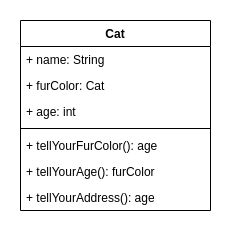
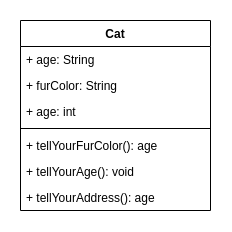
  <mxCell id="0" />
  <mxCell id="1" parent="0" />
  <mxCell id="2" value="Cat" style="swimlane;fontStyle=1;align=center;verticalAlign=top;childLayout=stackLayout;horizontal=1;startSize=26;horizontalStack=0;resizeParent=1;resizeParentMax=0;resizeLast=0;collapsible=1;marginBottom=0;" parent="1" vertex="1"><mxGeometry x="20" y="20" width="190" height="190" as="geometry"><mxRectangle x="230" y="660" width="100" height="26" as="alternateBounds" /></mxGeometry></mxCell>
- <mxCell id="3" value="+ name: String" style="text;strokeColor=none;fillColor=none;align=left;verticalAlign=top;spacingLeft=4;spacingRight=4;overflow=hidden;rotatable=0;points=[[0,0.5],[1,0.5]];portConstraint=eastwest;" parent="2" vertex="1"><mxGeometry y="26" width="190" height="26" as="geometry" /></mxCell>
- <mxCell id="4" value="+ furColor: Cat" style="text;strokeColor=none;fillColor=none;align=left;verticalAlign=top;spacingLeft=4;spacingRight=4;overflow=hidden;rotatable=0;points=[[0,0.5],[1,0.5]];portConstraint=eastwest;" parent="2" vertex="1"><mxGeometry y="52" width="190" height="26" as="geometry" /></mxCell>
+ <mxCell id="3" value="+ age: String" style="text;strokeColor=none;fillColor=none;align=left;verticalAlign=top;spacingLeft=4;spacingRight=4;overflow=hidden;rotatable=0;points=[[0,0.5],[1,0.5]];portConstraint=eastwest;" parent="2" vertex="1"><mxGeometry y="26" width="190" height="26" as="geometry" /></mxCell>
+ <mxCell id="4" value="+ furColor: String" style="text;strokeColor=none;fillColor=none;align=left;verticalAlign=top;spacingLeft=4;spacingRight=4;overflow=hidden;rotatable=0;points=[[0,0.5],[1,0.5]];portConstraint=eastwest;" parent="2" vertex="1"><mxGeometry y="52" width="190" height="26" as="geometry" /></mxCell>
  <mxCell id="5" value="+ age: int" style="text;strokeColor=none;fillColor=none;align=left;verticalAlign=top;spacingLeft=4;spacingRight=4;overflow=hidden;rotatable=0;points=[[0,0.5],[1,0.5]];portConstraint=eastwest;" parent="2" vertex="1"><mxGeometry y="78" width="190" height="26" as="geometry" /></mxCell>
  <mxCell id="6" value="" style="line;strokeWidth=1;fillColor=none;align=left;verticalAlign=middle;spacingTop=-1;spacingLeft=3;spacingRight=3;rotatable=0;labelPosition=right;points=[];portConstraint=eastwest;" parent="2" vertex="1"><mxGeometry y="104" width="190" height="8" as="geometry" /></mxCell>
  <mxCell id="7" value="+ tellYourFurColor(): age" style="text;strokeColor=none;fillColor=none;align=left;verticalAlign=top;spacingLeft=4;spacingRight=4;overflow=hidden;rotatable=0;points=[[0,0.5],[1,0.5]];portConstraint=eastwest;" parent="2" vertex="1"><mxGeometry y="112" width="190" height="26" as="geometry" /></mxCell>
- <mxCell id="8" value="+ tellYourAge(): furColor" style="text;strokeColor=none;fillColor=none;align=left;verticalAlign=top;spacingLeft=4;spacingRight=4;overflow=hidden;rotatable=0;points=[[0,0.5],[1,0.5]];portConstraint=eastwest;" parent="2" vertex="1"><mxGeometry y="138" width="190" height="26" as="geometry" /></mxCell>
+ <mxCell id="8" value="+ tellYourAge(): void" style="text;strokeColor=none;fillColor=none;align=left;verticalAlign=top;spacingLeft=4;spacingRight=4;overflow=hidden;rotatable=0;points=[[0,0.5],[1,0.5]];portConstraint=eastwest;" parent="2" vertex="1"><mxGeometry y="138" width="190" height="26" as="geometry" /></mxCell>
  <mxCell id="9" value="+ tellYourAddress(): age" style="text;strokeColor=none;fillColor=none;align=left;verticalAlign=top;spacingLeft=4;spacingRight=4;overflow=hidden;rotatable=0;points=[[0,0.5],[1,0.5]];portConstraint=eastwest;" parent="2" vertex="1"><mxGeometry y="164" width="190" height="26" as="geometry" /></mxCell>
